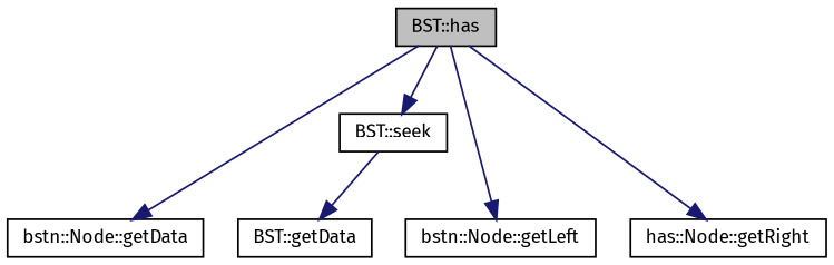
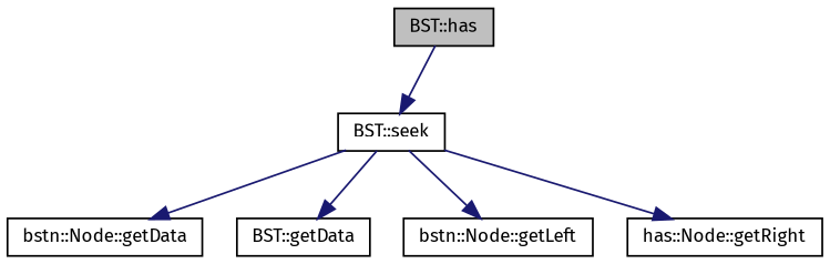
  digraph {
    fontname="Fira Sans"
    rankdir=TB
    node [color=black fillcolor=white fontname="Fira Sans" fontsize=10 shape=record style=filled]
    edge [color=midnightblue fontname="Fira Sans" fontsize=10 labelfontname=Helvetica labelfontsize=10 style=solid]
    n1 [fillcolor=grey75 fontcolor=black height=0.2 label="BST::has" width=0.4]
    n2 [height=0.2 label="BST::seek" width=0.4]
    n3 [height=0.2 label="BST::getData" width=0.4]
    n4 [height=0.2 label="bstn::Node::getData" width=0.4]
    n5 [height=0.2 label="bstn::Node::getLeft" width=0.4]
    n6 [height=0.2 label="has::Node::getRight" width=0.4]
    n1 -> n2
    n2 -> n3
-   n1 -> n4
-   n1 -> n5
-   n1 -> n6
+   n2 -> n4
+   n2 -> n5
+   n2 -> n6
  }
